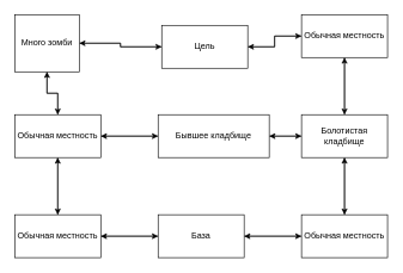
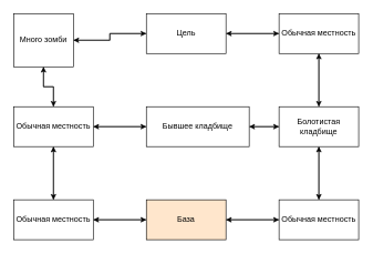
  <mxCell id="0" />
  <mxCell id="1" parent="0" />
  <mxCell id="2" value="" style="edgeStyle=orthogonalEdgeStyle;rounded=0;orthogonalLoop=1;jettySize=auto;html=1;" edge="1" parent="1" source="4" target="23"><mxGeometry relative="1" as="geometry" /></mxCell>
  <mxCell id="3" value="" style="edgeStyle=orthogonalEdgeStyle;rounded=0;orthogonalLoop=1;jettySize=auto;html=1;" edge="1" parent="1" source="4" target="7"><mxGeometry relative="1" as="geometry" /></mxCell>
- <mxCell id="4" value="База" style="rounded=0;whiteSpace=wrap;html=1;" vertex="1" parent="1"><mxGeometry x="220" y="300" width="120" height="60" as="geometry" /></mxCell>
+ <mxCell id="4" value="База" style="rounded=0;whiteSpace=wrap;html=1;fillColor=#ffe6cc;" vertex="1" parent="1"><mxGeometry x="220" y="300" width="120" height="60" as="geometry" /></mxCell>
  <mxCell id="5" value="" style="edgeStyle=orthogonalEdgeStyle;rounded=0;orthogonalLoop=1;jettySize=auto;html=1;" edge="1" parent="1" source="7" target="11"><mxGeometry relative="1" as="geometry" /></mxCell>
  <mxCell id="6" style="edgeStyle=orthogonalEdgeStyle;rounded=0;orthogonalLoop=1;jettySize=auto;html=1;exitX=0;exitY=0.5;exitDx=0;exitDy=0;entryX=1;entryY=0.5;entryDx=0;entryDy=0;" edge="1" parent="1" source="7" target="4"><mxGeometry relative="1" as="geometry" /></mxCell>
  <mxCell id="7" value="Обычная местность" style="rounded=0;whiteSpace=wrap;html=1;" vertex="1" parent="1"><mxGeometry x="420" y="300" width="120" height="60" as="geometry" /></mxCell>
  <mxCell id="8" value="" style="edgeStyle=orthogonalEdgeStyle;rounded=0;orthogonalLoop=1;jettySize=auto;html=1;" edge="1" parent="1" source="11" target="17"><mxGeometry relative="1" as="geometry" /></mxCell>
  <mxCell id="9" style="edgeStyle=orthogonalEdgeStyle;rounded=0;orthogonalLoop=1;jettySize=auto;html=1;exitX=0.5;exitY=1;exitDx=0;exitDy=0;" edge="1" parent="1" source="11" target="7"><mxGeometry relative="1" as="geometry" /></mxCell>
  <mxCell id="10" value="" style="edgeStyle=orthogonalEdgeStyle;rounded=0;orthogonalLoop=1;jettySize=auto;html=1;" edge="1" parent="1" source="11" target="14"><mxGeometry relative="1" as="geometry" /></mxCell>
  <mxCell id="11" value="Болотистая кладбище" style="rounded=0;whiteSpace=wrap;html=1;" vertex="1" parent="1"><mxGeometry x="420" y="160" width="120" height="60" as="geometry" /></mxCell>
  <mxCell id="12" style="edgeStyle=orthogonalEdgeStyle;rounded=0;orthogonalLoop=1;jettySize=auto;html=1;exitX=0;exitY=0.5;exitDx=0;exitDy=0;" edge="1" parent="1" source="14" target="27"><mxGeometry relative="1" as="geometry" /></mxCell>
  <mxCell id="13" style="edgeStyle=orthogonalEdgeStyle;rounded=0;orthogonalLoop=1;jettySize=auto;html=1;exitX=1;exitY=0.5;exitDx=0;exitDy=0;entryX=0;entryY=0.5;entryDx=0;entryDy=0;" edge="1" parent="1" source="14" target="11"><mxGeometry relative="1" as="geometry" /></mxCell>
  <mxCell id="14" value="Бывшее кладбище" style="rounded=0;whiteSpace=wrap;html=1;" vertex="1" parent="1"><mxGeometry x="220" y="160" width="155" height="60" as="geometry" /></mxCell>
  <mxCell id="15" value="" style="edgeStyle=orthogonalEdgeStyle;rounded=0;orthogonalLoop=1;jettySize=auto;html=1;" edge="1" parent="1" source="17" target="20"><mxGeometry relative="1" as="geometry" /></mxCell>
  <mxCell id="16" style="edgeStyle=orthogonalEdgeStyle;rounded=0;orthogonalLoop=1;jettySize=auto;html=1;exitX=0.5;exitY=1;exitDx=0;exitDy=0;entryX=0.5;entryY=0;entryDx=0;entryDy=0;" edge="1" parent="1" source="17" target="11"><mxGeometry relative="1" as="geometry" /></mxCell>
  <mxCell id="17" value="Обычная местность" style="rounded=0;whiteSpace=wrap;html=1;" vertex="1" parent="1"><mxGeometry x="420" y="20" width="120" height="60" as="geometry" /></mxCell>
  <mxCell id="18" style="edgeStyle=orthogonalEdgeStyle;rounded=0;orthogonalLoop=1;jettySize=auto;html=1;exitX=1;exitY=0.5;exitDx=0;exitDy=0;entryX=0;entryY=0.5;entryDx=0;entryDy=0;" edge="1" parent="1" source="20" target="17"><mxGeometry relative="1" as="geometry" /></mxCell>
  <mxCell id="19" style="edgeStyle=orthogonalEdgeStyle;rounded=0;orthogonalLoop=1;jettySize=auto;html=1;exitX=0;exitY=0.5;exitDx=0;exitDy=0;entryX=1;entryY=0.5;entryDx=0;entryDy=0;" edge="1" parent="1" source="20" target="30"><mxGeometry relative="1" as="geometry" /></mxCell>
- <mxCell id="20" value="Цель" style="rounded=0;whiteSpace=wrap;html=1;" vertex="1" parent="1"><mxGeometry x="225" y="35" width="120" height="60" as="geometry" /></mxCell>
+ <mxCell id="20" value="Цель" style="rounded=0;whiteSpace=wrap;html=1;" vertex="1" parent="1"><mxGeometry x="220" y="20" width="120" height="60" as="geometry" /></mxCell>
  <mxCell id="21" value="" style="edgeStyle=orthogonalEdgeStyle;rounded=0;orthogonalLoop=1;jettySize=auto;html=1;" edge="1" parent="1" source="23" target="27"><mxGeometry relative="1" as="geometry" /></mxCell>
  <mxCell id="22" style="edgeStyle=orthogonalEdgeStyle;rounded=0;orthogonalLoop=1;jettySize=auto;html=1;exitX=1;exitY=0.5;exitDx=0;exitDy=0;entryX=0;entryY=0.5;entryDx=0;entryDy=0;" edge="1" parent="1" source="23" target="4"><mxGeometry relative="1" as="geometry" /></mxCell>
  <mxCell id="23" value="Обычная местность" style="rounded=0;whiteSpace=wrap;html=1;" vertex="1" parent="1"><mxGeometry x="20" y="300" width="120" height="60" as="geometry" /></mxCell>
  <mxCell id="24" value="" style="edgeStyle=orthogonalEdgeStyle;rounded=0;orthogonalLoop=1;jettySize=auto;html=1;" edge="1" parent="1" source="27" target="30"><mxGeometry relative="1" as="geometry" /></mxCell>
  <mxCell id="25" style="edgeStyle=orthogonalEdgeStyle;rounded=0;orthogonalLoop=1;jettySize=auto;html=1;exitX=0.5;exitY=1;exitDx=0;exitDy=0;" edge="1" parent="1" source="27" target="23"><mxGeometry relative="1" as="geometry" /></mxCell>
  <mxCell id="26" style="edgeStyle=orthogonalEdgeStyle;rounded=0;orthogonalLoop=1;jettySize=auto;html=1;exitX=1;exitY=0.5;exitDx=0;exitDy=0;" edge="1" parent="1" source="27" target="14"><mxGeometry relative="1" as="geometry" /></mxCell>
  <mxCell id="27" value="Обычная местность" style="rounded=0;whiteSpace=wrap;html=1;" vertex="1" parent="1"><mxGeometry x="20" y="160" width="120" height="60" as="geometry" /></mxCell>
  <mxCell id="28" style="edgeStyle=orthogonalEdgeStyle;rounded=0;orthogonalLoop=1;jettySize=auto;html=1;exitX=1;exitY=0.5;exitDx=0;exitDy=0;entryX=0;entryY=0.5;entryDx=0;entryDy=0;" edge="1" parent="1" source="30" target="20"><mxGeometry relative="1" as="geometry" /></mxCell>
  <mxCell id="29" style="edgeStyle=orthogonalEdgeStyle;rounded=0;orthogonalLoop=1;jettySize=auto;html=1;exitX=0.5;exitY=1;exitDx=0;exitDy=0;" edge="1" parent="1" source="30" target="27"><mxGeometry relative="1" as="geometry" /></mxCell>
  <mxCell id="30" value="Много зомби" style="rounded=0;whiteSpace=wrap;html=1;" vertex="1" parent="1"><mxGeometry x="20" y="20" width="90" height="80" as="geometry" /></mxCell>
